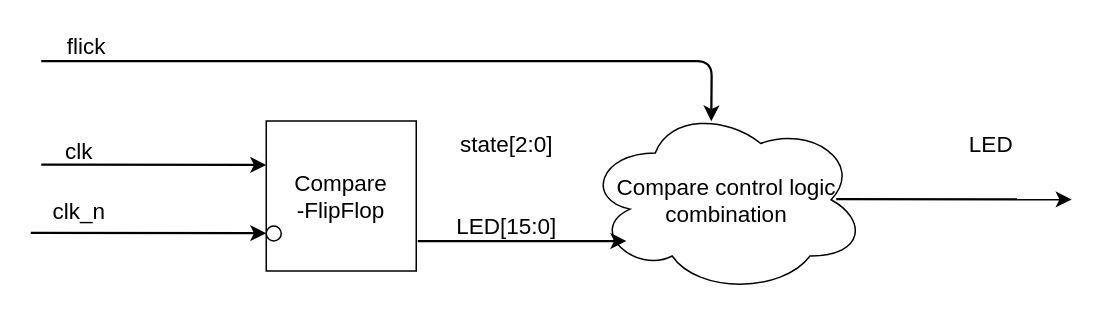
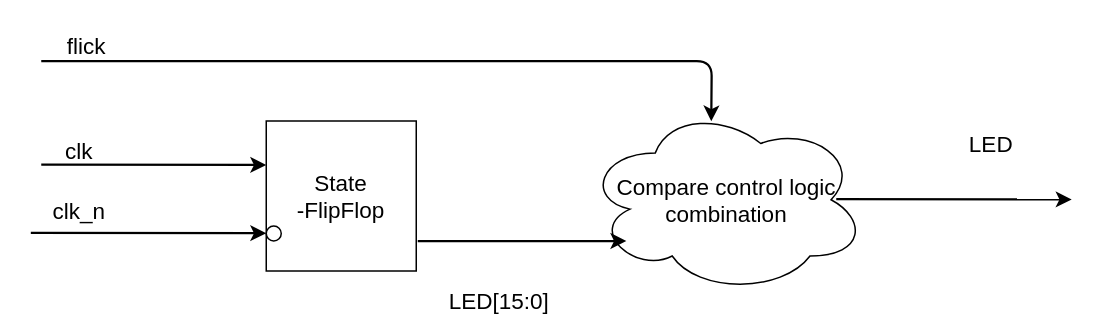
  <mxCell id="0" />
  <mxCell id="1" parent="0" />
  <mxCell id="2" value="&lt;font style=&quot;font-size: 15px&quot;&gt;Compare control logic combination&lt;/font&gt;" style="ellipse;shape=cloud;whiteSpace=wrap;html=1;" parent="1" vertex="1"><mxGeometry x="389.5" y="70" width="187.5" height="125" as="geometry" /></mxCell>
- <mxCell id="3" value="&lt;font style=&quot;font-size: 15px&quot;&gt;Compare&lt;br&gt;-FlipFlop&lt;/font&gt;" style="whiteSpace=wrap;html=1;aspect=fixed;" parent="1" vertex="1"><mxGeometry x="177" y="80" width="100" height="100" as="geometry" /></mxCell>
+ <mxCell id="3" value="&lt;font style=&quot;font-size: 15px&quot;&gt;State&lt;br&gt;-FlipFlop&lt;/font&gt;" style="whiteSpace=wrap;html=1;aspect=fixed;" parent="1" vertex="1"><mxGeometry x="177" y="80" width="100" height="100" as="geometry" /></mxCell>
  <mxCell id="4" value="&lt;font style=&quot;font-size: 15px&quot;&gt;flick&lt;/font&gt;" style="text;html=1;align=center;verticalAlign=middle;resizable=0;points=[];autosize=1;strokeColor=none;" parent="1" vertex="1"><mxGeometry x="37" y="20" width="40" height="20" as="geometry" /></mxCell>
  <mxCell id="5" value="&lt;font style=&quot;font-size: 15px&quot;&gt;clk_n&lt;/font&gt;" style="text;html=1;align=center;verticalAlign=middle;resizable=0;points=[];autosize=1;strokeColor=none;" parent="1" vertex="1"><mxGeometry y="130" width="50" height="20" as="geometry" x="27" /></mxCell>
  <mxCell id="6" value="&lt;font style=&quot;font-size: 15px&quot;&gt;clk&lt;/font&gt;" style="text;html=1;align=center;verticalAlign=middle;resizable=0;points=[];autosize=1;strokeColor=none;" parent="1" vertex="1"><mxGeometry x="37" y="90" width="30" height="20" as="geometry" /></mxCell>
- <mxCell id="7" value="&lt;font style=&quot;font-size: 15px&quot;&gt;state[2:0]&lt;/font&gt;" style="text;html=1;align=center;verticalAlign=middle;resizable=0;points=[];autosize=1;strokeColor=none;" parent="1" vertex="1"><mxGeometry x="297" y="85" width="80" height="20" as="geometry" /></mxCell>
- <mxCell id="8" value="&lt;font style=&quot;font-size: 15px&quot;&gt;LED[15:0]&lt;/font&gt;" style="text;html=1;align=center;verticalAlign=middle;resizable=0;points=[];autosize=1;strokeColor=none;" parent="1" vertex="1"><mxGeometry x="297" y="140" width="80" height="20" as="geometry" /></mxCell>
+ <mxCell id="8" value="&lt;font style=&quot;font-size: 15px&quot;&gt;LED[15:0]&lt;/font&gt;" style="text;html=1;align=center;verticalAlign=middle;resizable=0;points=[];autosize=1;strokeColor=none;" parent="1" vertex="1"><mxGeometry x="292" y="190" width="80" height="20" as="geometry" /></mxCell>
  <mxCell id="9" value="" style="ellipse;whiteSpace=wrap;html=1;aspect=fixed;" parent="1" vertex="1"><mxGeometry x="177" y="150" width="10" height="10" as="geometry" /></mxCell>
  <mxCell id="10" value="" style="endArrow=classic;html=1;strokeWidth=1.5;entryX=0.147;entryY=0.72;entryDx=0;entryDy=0;entryPerimeter=0;" edge="1" parent="1" target="2"><mxGeometry width="50" height="50" relative="1" as="geometry"><mxPoint x="278" y="160" as="sourcePoint" /><mxPoint x="387" y="158" as="targetPoint" /></mxGeometry></mxCell>
  <mxCell id="11" value="" style="endArrow=classic;html=1;strokeWidth=1.5;entryX=0.183;entryY=0.848;entryDx=0;entryDy=0;entryPerimeter=0;" edge="1" parent="1"><mxGeometry width="50" height="50" relative="1" as="geometry"><mxPoint y="109" as="sourcePoint" x="27" /><mxPoint x="177" y="109.32" as="targetPoint" /></mxGeometry></mxCell>
  <mxCell id="12" value="" style="endArrow=classic;html=1;strokeWidth=1.5;entryX=0.183;entryY=0.848;entryDx=0;entryDy=0;entryPerimeter=0;" edge="1" parent="1"><mxGeometry width="50" height="50" relative="1" as="geometry"><mxPoint x="20.04" y="154.5" as="sourcePoint" /><mxPoint x="177" y="154.82" as="targetPoint" /></mxGeometry></mxCell>
  <mxCell id="13" value="" style="endArrow=classic;html=1;strokeWidth=1.5;entryX=0.449;entryY=0.082;entryDx=0;entryDy=0;entryPerimeter=0;" edge="1" parent="1" target="2"><mxGeometry width="50" height="50" relative="1" as="geometry"><mxPoint x="27" y="40" as="sourcePoint" /><mxPoint x="477" y="40" as="targetPoint" /><Array as="points"><mxPoint x="474" y="40" /></Array></mxGeometry></mxCell>
  <mxCell id="14" value="" style="endArrow=classic;html=1;strokeWidth=1.5;entryX=0.183;entryY=0.848;entryDx=0;entryDy=0;entryPerimeter=0;" edge="1" parent="1"><mxGeometry width="50" height="50" relative="1" as="geometry"><mxPoint x="557" y="132" as="sourcePoint" /><mxPoint x="713.96" y="132.32" as="targetPoint" /></mxGeometry></mxCell>
  <mxCell id="15" value="&lt;font style=&quot;font-size: 15px&quot;&gt;LED&lt;/font&gt;" style="text;html=1;align=center;verticalAlign=middle;resizable=0;points=[];autosize=1;strokeColor=none;" vertex="1" parent="1"><mxGeometry x="639.5" y="85" width="40" height="20" as="geometry" /></mxCell>
